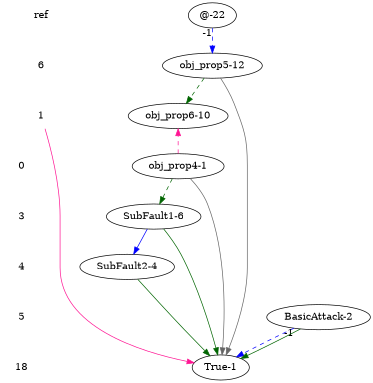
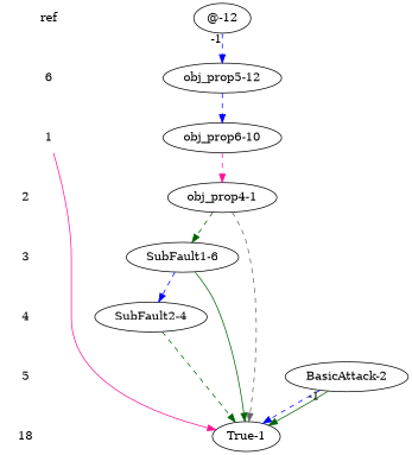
  digraph {
    edge [style=invis]
    n1 [label=ref shape=none]
-   n2 [label="@-22"]
+   n2 [label="@-12"]
    n3 [label=6 shape=none]
    n4 [label="obj_prop5-12"]
    n5 [label=1 shape=none]
    n6 [label="obj_prop6-10"]
-   n7 [label=0 shape=none]
+   n7 [label=2 shape=none]
    n8 [label="obj_prop4-1"]
    n9 [label=3 shape=none]
    n10 [label="SubFault1-6"]
    n11 [label=4 shape=none]
    n12 [label="SubFault2-4"]
    n13 [label=5 shape=none]
    n14 [label="BasicAttack-2"]
    n15 [label=18 shape=none]
    n16 [label="True-1"]
    subgraph sub_1 {
      rank=same
      n1
      n2
    }
    subgraph sub_2 {
      rank=same
      n3
      n4
    }
    subgraph sub_3 {
      rank=same
      n5
      n6
    }
    subgraph sub_4 {
      rank=same
      n7
      n8
    }
    subgraph sub_5 {
      rank=same
      n9
      n10
    }
    subgraph sub_6 {
      rank=same
      n11
      n12
    }
    subgraph sub_7 {
      rank=same
      n13
      n14
    }
    subgraph sub_8 {
      rank=same
      n15
      n16
    }
    n1 -> n3
    n2 -> n4 [color=blue style=dashed taillabel=-1]
    n3 -> n5
-   n4 -> n6 [color=darkgreen style=dashed]
-   n4 -> n16 [color=gray40 style=solid]
+   n4 -> n6 [color=blue style=dashed]
    n5 -> n7
    n5 -> n16 [color=deeppink style=solid]
-   n8 -> n6 [color=deeppink style=dashed]
+   n6 -> n8 [color=deeppink style=dashed]
    n7 -> n9
    n8 -> n10 [color=darkgreen style=dashed]
-   n8 -> n16 [color=gray40 style=solid]
+   n8 -> n16 [color=gray40 style=dashed]
    n9 -> n11
-   n10 -> n12 [color=blue style=solid]
+   n10 -> n12 [color=blue style=dashed]
    n10 -> n16 [color=darkgreen style=solid]
    n11 -> n13
-   n12 -> n16 [color=darkgreen style=solid]
+   n12 -> n16 [color=darkgreen style=dashed]
    n13 -> n15
    n14 -> n16 [color=blue style=dashed taillabel=-1]
    n14 -> n16 [color=darkgreen style=solid]
  }
